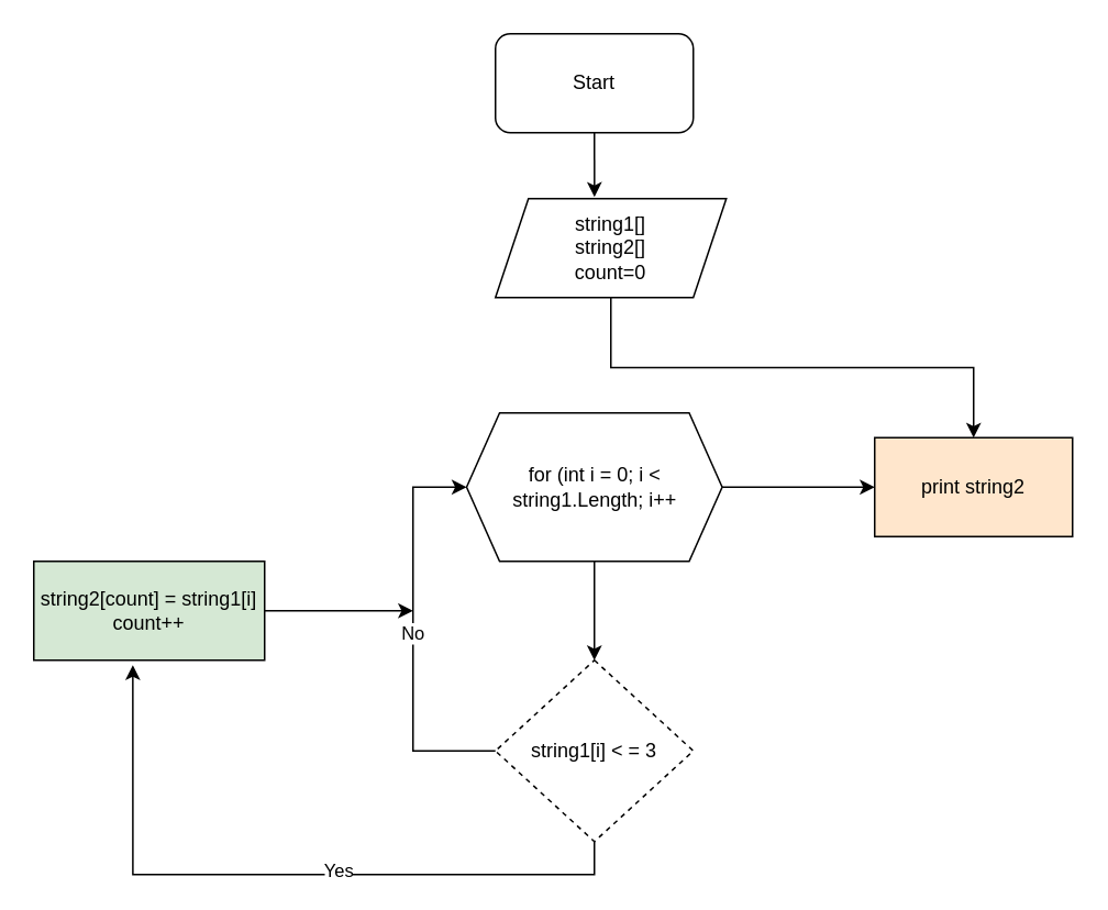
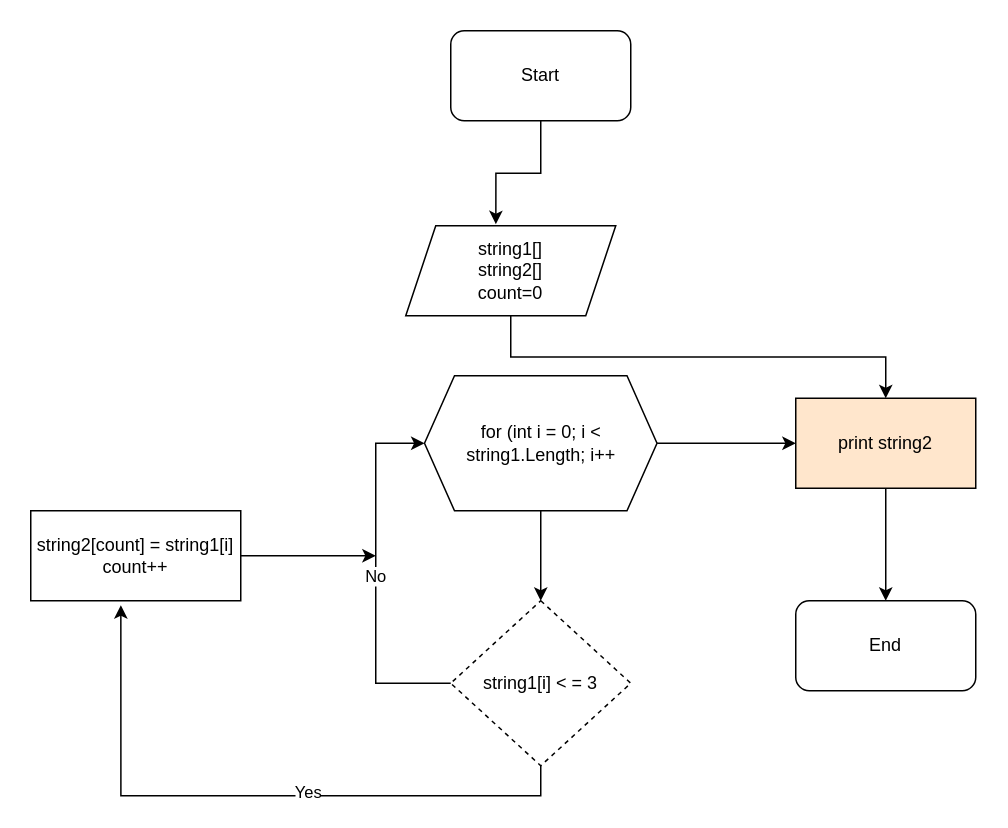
  <mxCell id="0" />
  <mxCell id="1" parent="0" />
  <mxCell id="2" style="edgeStyle=orthogonalEdgeStyle;rounded=0;orthogonalLoop=1;jettySize=auto;html=1;exitX=0.5;exitY=1;exitDx=0;exitDy=0;entryX=0.429;entryY=-0.017;entryDx=0;entryDy=0;entryPerimeter=0;" edge="1" parent="1" source="3" target="5"><mxGeometry relative="1" as="geometry" /></mxCell>
  <mxCell id="3" value="Start" style="rounded=1;whiteSpace=wrap;html=1;" parent="1" vertex="1"><mxGeometry x="300" width="120" height="60" as="geometry" y="20" /></mxCell>
  <mxCell id="4" style="edgeStyle=orthogonalEdgeStyle;rounded=0;orthogonalLoop=1;jettySize=auto;html=1;exitX=0.5;exitY=1;exitDx=0;exitDy=0;" edge="1" parent="1" source="5" target="16"><mxGeometry relative="1" as="geometry" /></mxCell>
- <mxCell id="5" value="string1[]&lt;br&gt;string2[]&lt;br&gt;count=0" style="shape=parallelogram;perimeter=parallelogramPerimeter;whiteSpace=wrap;html=1;fixedSize=1;" parent="1" vertex="1"><mxGeometry x="300" y="120" width="140" height="60" as="geometry" /></mxCell>
+ <mxCell id="5" value="string1[]&lt;br&gt;string2[]&lt;br&gt;count=0" style="shape=parallelogram;perimeter=parallelogramPerimeter;whiteSpace=wrap;html=1;fixedSize=1;" parent="1" vertex="1"><mxGeometry x="270" y="150" width="140" height="60" as="geometry" /></mxCell>
  <mxCell id="6" style="edgeStyle=orthogonalEdgeStyle;rounded=0;orthogonalLoop=1;jettySize=auto;html=1;exitX=0.5;exitY=1;exitDx=0;exitDy=0;" edge="1" parent="1" source="8" target="12"><mxGeometry relative="1" as="geometry" /></mxCell>
  <mxCell id="7" style="edgeStyle=orthogonalEdgeStyle;rounded=0;orthogonalLoop=1;jettySize=auto;html=1;exitX=1;exitY=0.5;exitDx=0;exitDy=0;" edge="1" parent="1" source="8"><mxGeometry relative="1" as="geometry"><mxPoint x="530" y="295" as="targetPoint" /></mxGeometry></mxCell>
  <mxCell id="8" value="for (int i = 0; i &amp;lt; string1.Length; i++" style="shape=hexagon;perimeter=hexagonPerimeter2;whiteSpace=wrap;html=1;fixedSize=1;" vertex="1" parent="1"><mxGeometry x="282.5" y="250" width="155" height="90" as="geometry" /></mxCell>
  <mxCell id="9" value="No" style="edgeStyle=orthogonalEdgeStyle;rounded=0;orthogonalLoop=1;jettySize=auto;html=1;exitX=0;exitY=0.5;exitDx=0;exitDy=0;entryX=0;entryY=0.5;entryDx=0;entryDy=0;" edge="1" parent="1" source="12" target="8"><mxGeometry relative="1" as="geometry"><mxPoint x="250" y="300" as="targetPoint" /><Array as="points"><mxPoint x="250" y="455" /><mxPoint x="250" y="295" /></Array></mxGeometry></mxCell>
  <mxCell id="10" style="edgeStyle=orthogonalEdgeStyle;rounded=0;orthogonalLoop=1;jettySize=auto;html=1;exitX=0.5;exitY=1;exitDx=0;exitDy=0;entryX=0.429;entryY=1.05;entryDx=0;entryDy=0;entryPerimeter=0;" edge="1" parent="1" source="12" target="14"><mxGeometry relative="1" as="geometry"><mxPoint x="60" y="460" as="targetPoint" /><Array as="points"><mxPoint x="360" y="530" /><mxPoint x="80" y="530" /></Array></mxGeometry></mxCell>
  <mxCell id="11" value="Yes" style="edgeLabel;html=1;align=center;verticalAlign=middle;resizable=0;points=[];" vertex="1" connectable="0" parent="10"><mxGeometry x="-0.175" y="-3" relative="1" as="geometry"><mxPoint as="offset" /></mxGeometry></mxCell>
  <mxCell id="12" value="string1[i] &amp;lt; = 3" style="rhombus;whiteSpace=wrap;html=1;dashed=1;" vertex="1" parent="1"><mxGeometry x="300" y="400" width="120" height="110" as="geometry" /></mxCell>
  <mxCell id="13" style="edgeStyle=orthogonalEdgeStyle;rounded=0;orthogonalLoop=1;jettySize=auto;html=1;exitX=1;exitY=0.5;exitDx=0;exitDy=0;" edge="1" parent="1" source="14"><mxGeometry relative="1" as="geometry"><mxPoint x="250" y="370" as="targetPoint" /></mxGeometry></mxCell>
- <mxCell id="14" value="string2[count] = string1[i]&lt;br&gt;count++" style="rounded=0;whiteSpace=wrap;html=1;fillColor=#d5e8d4;" vertex="1" parent="1"><mxGeometry x="20" y="340" width="140" height="60" as="geometry" /></mxCell>
+ <mxCell id="14" value="string2[count] = string1[i]&lt;br&gt;count++" style="rounded=0;whiteSpace=wrap;html=1;" vertex="1" parent="1"><mxGeometry x="20" y="340" width="140" height="60" as="geometry" /></mxCell>
+ <mxCell id="15" style="edgeStyle=orthogonalEdgeStyle;rounded=0;orthogonalLoop=1;jettySize=auto;html=1;exitX=0.5;exitY=1;exitDx=0;exitDy=0;" edge="1" parent="1" source="16" target="17"><mxGeometry relative="1" as="geometry"><mxPoint x="590" y="420" as="targetPoint" /></mxGeometry></mxCell>
  <mxCell id="16" value="print string2" style="rounded=0;whiteSpace=wrap;html=1;fillColor=#ffe6cc;" vertex="1" parent="1"><mxGeometry x="530" y="265" width="120" height="60" as="geometry" /></mxCell>
+ <mxCell id="17" value="End" style="rounded=1;whiteSpace=wrap;html=1;" vertex="1" parent="1"><mxGeometry x="530" y="400" width="120" height="60" as="geometry" /></mxCell>
